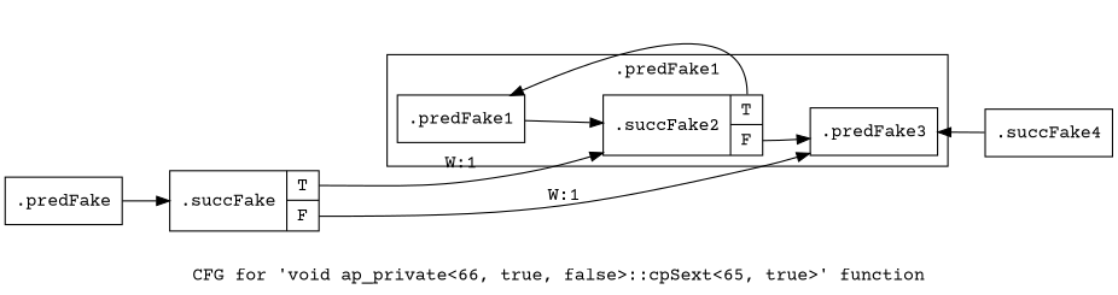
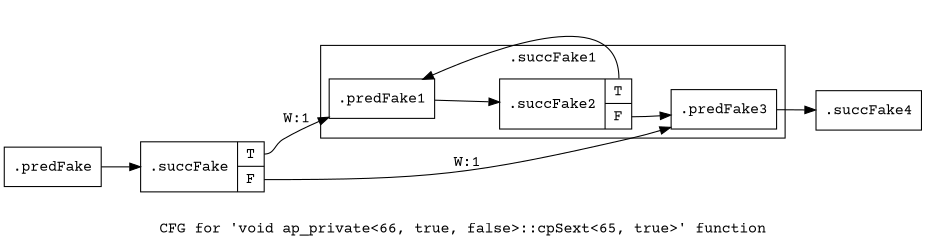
  digraph {
    fontname="Courier Prime"
    label="CFG for 'void ap_private\<66, true, false\>::cpSext\<65, true\>' function"
    rankdir=LR
    node [filename="/mnt/xilinx/Vitis_HLS/2021.2/include/etc/ap_private.h" fontname="Courier Prime" linenumber=5469 shape=record]
    edge [execusionnum=0 filename="/mnt/xilinx/Vitis_HLS/2021.2/include/etc/ap_private.h" fontname="Courier Prime"]
    n1 [label="{.predFake1}"]
    n2 [label="{.succFake2|{<s0>T|<s1>F}}"]
    n3 [label="{.predFake3}" linenumber=5484]
    n4 [label="{.succFake4}" linenumber=5484]
    n5 [label="{.predFake}" filename="" linenumber=""]
    n6 [label="{.succFake|{<s0>T|<s1>F}}" linenumber=5456]
    subgraph cluster_1 {
      invocationtime=1
-     label=".predFake1"
+     label=".succFake1"
      tripcount=0
      n1
      n2
      n3
    }
    n1 -> n2
    n2 -> n1 [tailport=s0]
    n2 -> n3 [tailport=s1]
-   n4 -> n3
+   n3 -> n4
    n5 -> n6 [execusionnum=1]
-   n6 -> n2 [label="W:1" tailport=s0]
+   n6 -> n1 [label="W:1" tailport=s0]
    n6 -> n3 [execusionnum=1 label="W:1" tailport=s1]
  }
